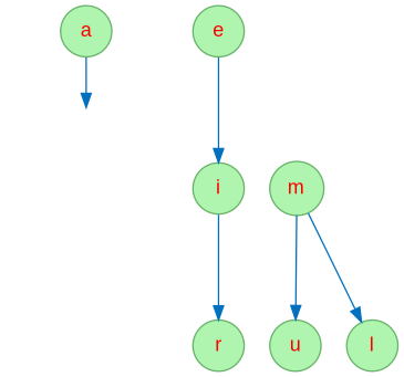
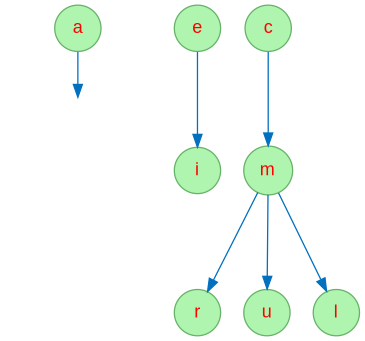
  digraph {
    node [color="#66B268" fillcolor="#AFF4AF" fontcolor=red fontname=Arial shape=circle style=filled]
    edge [color="#0070BF"]
    n1 [label=a]
    l972765878 [style=invis]
+   n3 [label=c]
    n4 [label=m]
    n5 [label=r]
    n6 [label=u]
    n7 [label=l]
    n8 [label=e]
    n9 [label=i]
    n1 -> l972765878
-   n9 -> n5
+   n3 -> n4
+   n4 -> n5
    n4 -> n6
    n4 -> n7
    n8 -> n9
  }
